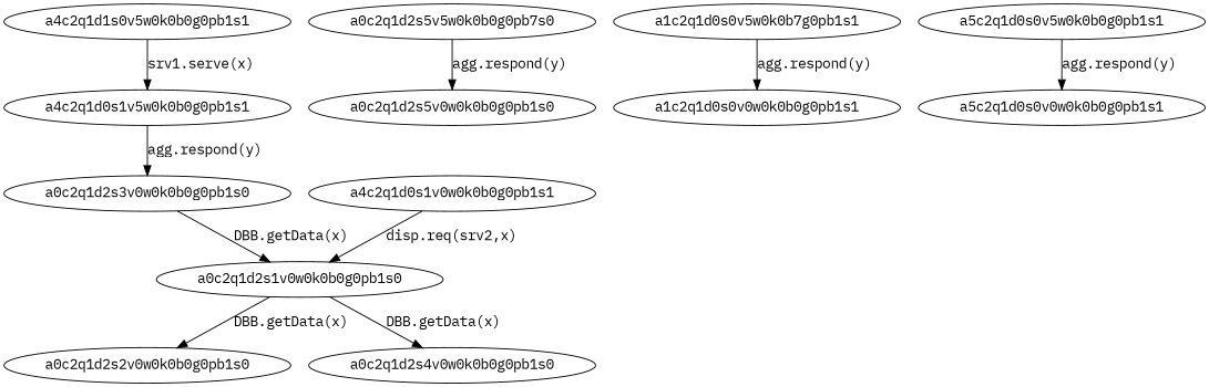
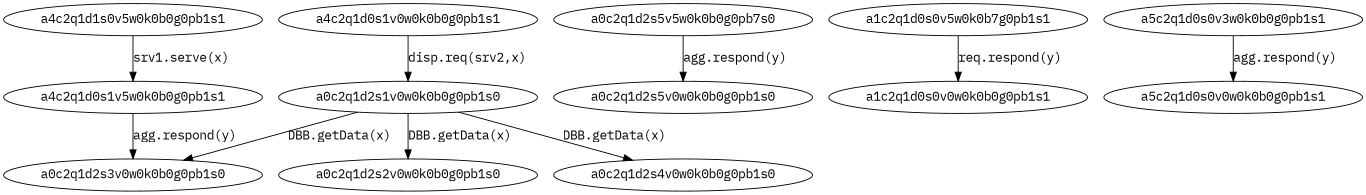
  digraph {
    fontname="IBM Plex Mono"
    node [fontname="IBM Plex Mono"]
    edge [fontname="IBM Plex Mono"]
    a4c2q1d1s0v5w0k0b0g0pb1s1
    a4c2q1d0s1v5w0k0b0g0pb1s1
    a0c2q1d2s3v0w0k0b0g0pb1s0
    a4c2q1d0s1v0w0k0b0g0pb1s1
    a0c2q1d2s1v0w0k0b0g0pb1s0
    a0c2q1d2s2v0w0k0b0g0pb1s0
    a0c2q1d2s4v0w0k0b0g0pb1s0
    n8 [label=a0c2q1d2s5v5w0k0b0g0pb7s0]
    a0c2q1d2s5v0w0k0b0g0pb1s0
    n10 [label=a1c2q1d0s0v5w0k0b7g0pb1s1]
    a1c2q1d0s0v0w0k0b0g0pb1s1
-   a5c2q1d0s0v5w0k0b0g0pb1s1
+   a5c2q1d0s0v5w0k0b0g0pb1s1 [label=a5c2q1d0s0v3w0k0b0g0pb1s1]
    a5c2q1d0s0v0w0k0b0g0pb1s1
    a4c2q1d1s0v5w0k0b0g0pb1s1 -> a4c2q1d0s1v5w0k0b0g0pb1s1 [label="srv1.serve(x)"]
    a4c2q1d0s1v5w0k0b0g0pb1s1 -> a0c2q1d2s3v0w0k0b0g0pb1s0 [label="agg.respond(y)"]
    a4c2q1d0s1v0w0k0b0g0pb1s1 -> a0c2q1d2s1v0w0k0b0g0pb1s0 [label="disp.req(srv2,x)"]
-   a0c2q1d2s3v0w0k0b0g0pb1s0 -> a0c2q1d2s1v0w0k0b0g0pb1s0 [label="DBB.getData(x)"]
+   a0c2q1d2s1v0w0k0b0g0pb1s0 -> a0c2q1d2s3v0w0k0b0g0pb1s0 [label="DBB.getData(x)"]
    a0c2q1d2s1v0w0k0b0g0pb1s0 -> a0c2q1d2s2v0w0k0b0g0pb1s0 [label="DBB.getData(x)"]
    a0c2q1d2s1v0w0k0b0g0pb1s0 -> a0c2q1d2s4v0w0k0b0g0pb1s0 [label="DBB.getData(x)"]
    n8 -> a0c2q1d2s5v0w0k0b0g0pb1s0 [label="agg.respond(y)"]
-   n10 -> a1c2q1d0s0v0w0k0b0g0pb1s1 [label="agg.respond(y)"]
+   n10 -> a1c2q1d0s0v0w0k0b0g0pb1s1 [label="req.respond(y)"]
    a5c2q1d0s0v5w0k0b0g0pb1s1 -> a5c2q1d0s0v0w0k0b0g0pb1s1 [label="agg.respond(y)"]
  }
